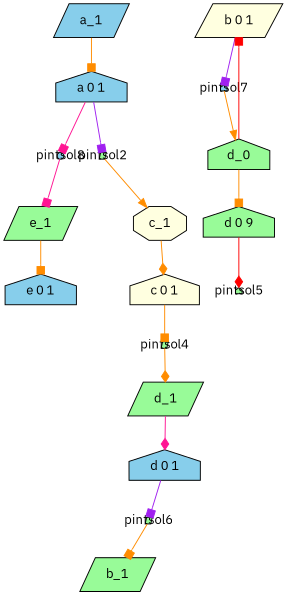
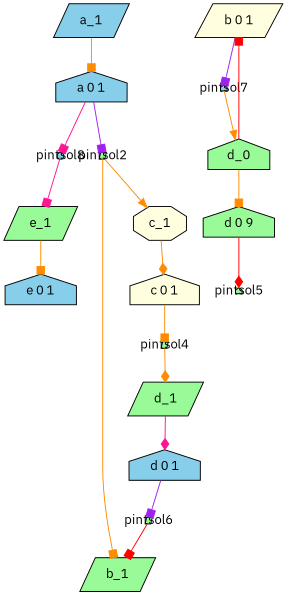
  digraph {
    fontname="IBM Plex Sans"
    node [fillcolor=palegreen fontname="IBM Plex Sans" shape=parallelogram style=filled]
    edge [arrowhead=box color=darkorange fontname="IBM Plex Sans"]
    a_1 [fillcolor=skyblue]
    n2 [fillcolor=skyblue label="a 0 1" shape=house]
    n3 [fillcolor=skyblue fixedsize=true height=0.1 label=pintsol8 shape=octagon width=0.1]
    pintsol2 [fixedsize=true height=0.1 width=0.1]
    e_1
    b_1
    c_1 [fillcolor=lightyellow shape=octagon]
    n8 [fillcolor=lightyellow label="b 0 1"]
    n9 [fillcolor=skyblue fixedsize=true height=0.1 label=pintsol7 shape=house width=0.1]
    d_0 [shape=house]
    n11 [fillcolor=lightyellow label="c 0 1" shape=house]
    pintsol4 [fixedsize=true height=0.1 width=0.1]
    d_1
    n14 [label="d 0 9" shape=house]
    pintsol5 [fixedsize=true height=0.1 shape=house width=0.1]
    n16 [fillcolor=skyblue label="d 0 1" shape=house]
    pintsol6 [fixedsize=true height=0.1 width=0.1]
    n18 [fillcolor=skyblue label="e 0 1" shape=house]
    a_1 -> n2
    n2 -> n3 [color=deeppink]
    n2 -> pintsol2 [color=purple]
    n3 -> e_1 [color=deeppink]
+   pintsol2 -> b_1
    pintsol2 -> c_1 [arrowhead=normal]
    e_1 -> n18
    c_1 -> n11 [arrowhead=diamond]
    n8 -> n9 [color=purple]
    n9 -> d_0 [arrowhead=normal]
    d_0 -> n8 [color=red]
    d_0 -> n14
    n11 -> pintsol4
    pintsol4 -> d_1 [arrowhead=diamond]
    d_1 -> n16 [arrowhead=diamond color=deeppink]
    n14 -> pintsol5 [arrowhead=diamond color=red]
    n16 -> pintsol6 [color=purple]
-   pintsol6 -> b_1
+   pintsol6 -> b_1 [color=red]
  }
